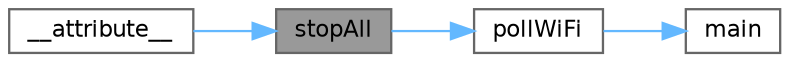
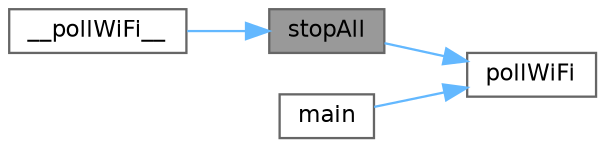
  digraph {
    rankdir=RL
    node [color=grey40 fillcolor=white fontname=Helvetica fontsize=10 shape=box style=filled]
    edge [color=steelblue1 dir=back fontname=Helvetica fontsize=10 labelfontname=Helvetica labelfontsize=10 style=solid]
    n1 [color=gray40 fillcolor=grey60 fontcolor=black height=0.2 label=stopAll width=0.4]
-   n2 [height=0.2 label=__attribute__ width=0.4]
+   n2 [height=0.2 label=__pollWiFi__ width=0.4]
    n3 [height=0.2 label=pollWiFi width=0.4]
    n4 [height=0.2 label=main width=0.4]
    n1 -> n2
    n3 -> n1
-   n4 -> n3
+   n3 -> n4
  }
